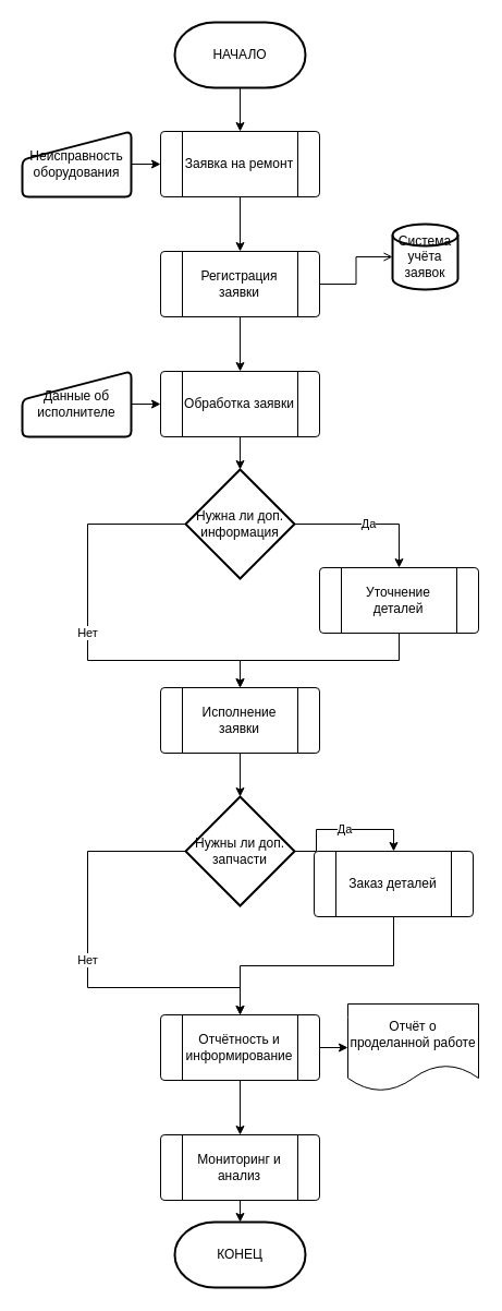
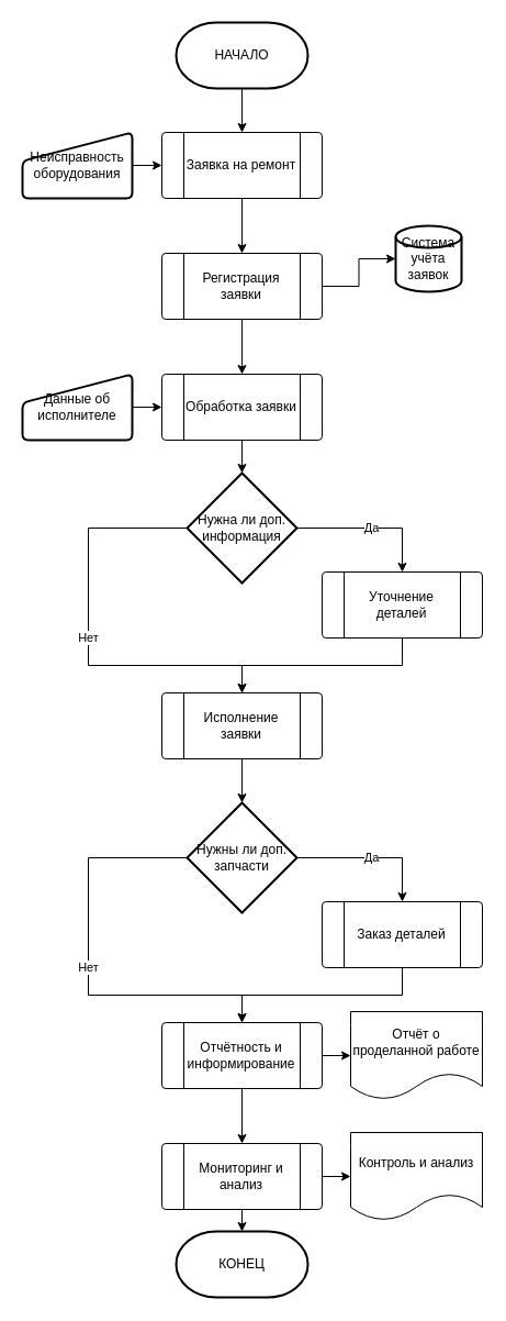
  <mxCell id="0" />
  <mxCell id="1" parent="0" />
  <mxCell id="2" style="edgeStyle=orthogonalEdgeStyle;rounded=0;orthogonalLoop=1;jettySize=auto;html=1;exitX=0.5;exitY=1;exitDx=0;exitDy=0;exitPerimeter=0;entryX=0.5;entryY=0;entryDx=0;entryDy=0;" edge="1" parent="1" source="3" target="5"><mxGeometry relative="1" as="geometry" /></mxCell>
  <mxCell id="3" value="НАЧАЛО" style="strokeWidth=2;html=1;shape=mxgraph.flowchart.terminator;whiteSpace=wrap;" parent="1" vertex="1"><mxGeometry x="160" y="20" width="120" height="60" as="geometry" /></mxCell>
  <mxCell id="4" style="edgeStyle=orthogonalEdgeStyle;rounded=0;orthogonalLoop=1;jettySize=auto;html=1;exitX=0.5;exitY=1;exitDx=0;exitDy=0;entryX=0.5;entryY=0;entryDx=0;entryDy=0;" edge="1" parent="1" source="5" target="9"><mxGeometry relative="1" as="geometry" /></mxCell>
  <mxCell id="5" value="Заявка на ремонт" style="verticalLabelPosition=middle;verticalAlign=middle;html=1;shape=process;whiteSpace=wrap;rounded=1;size=0.14;arcSize=6;labelPosition=center;align=center;" parent="1" vertex="1"><mxGeometry x="147" y="120" width="146" height="60" as="geometry" /></mxCell>
  <mxCell id="6" style="edgeStyle=orthogonalEdgeStyle;rounded=0;orthogonalLoop=1;jettySize=auto;html=1;exitX=1;exitY=0.5;exitDx=0;exitDy=0;entryX=0;entryY=0.5;entryDx=0;entryDy=0;" edge="1" parent="1" source="7" target="5"><mxGeometry relative="1" as="geometry" /></mxCell>
  <mxCell id="7" value="Неисправность оборудования" style="html=1;strokeWidth=2;shape=manualInput;whiteSpace=wrap;rounded=1;size=26;arcSize=11;" parent="1" vertex="1"><mxGeometry x="20" y="120" width="100" height="60" as="geometry" /></mxCell>
  <mxCell id="8" style="edgeStyle=orthogonalEdgeStyle;rounded=0;orthogonalLoop=1;jettySize=auto;html=1;exitX=0.5;exitY=1;exitDx=0;exitDy=0;" edge="1" parent="1" source="9" target="12"><mxGeometry relative="1" as="geometry" /></mxCell>
  <mxCell id="9" value="Регистрация заявки" style="verticalLabelPosition=middle;verticalAlign=middle;html=1;shape=process;whiteSpace=wrap;rounded=1;size=0.14;arcSize=6;labelPosition=center;align=center;" vertex="1" parent="1"><mxGeometry x="147" y="230" width="146" height="60" as="geometry" /></mxCell>
  <mxCell id="10" value="Система учёта заявок" style="strokeWidth=2;html=1;shape=mxgraph.flowchart.database;whiteSpace=wrap;" vertex="1" parent="1"><mxGeometry x="360" y="205" width="60" height="60" as="geometry" /></mxCell>
- <mxCell id="11" style="edgeStyle=orthogonalEdgeStyle;rounded=0;orthogonalLoop=1;jettySize=auto;html=1;exitX=1;exitY=0.5;exitDx=0;exitDy=0;entryX=0;entryY=0.5;entryDx=0;entryDy=0;entryPerimeter=0;endArrow=open;" edge="1" parent="1" source="9" target="10"><mxGeometry relative="1" as="geometry" /></mxCell>
+ <mxCell id="11" style="edgeStyle=orthogonalEdgeStyle;rounded=0;orthogonalLoop=1;jettySize=auto;html=1;exitX=1;exitY=0.5;exitDx=0;exitDy=0;entryX=0;entryY=0.5;entryDx=0;entryDy=0;entryPerimeter=0;" edge="1" parent="1" source="9" target="10"><mxGeometry relative="1" as="geometry" /></mxCell>
  <mxCell id="12" value="Обработка заявки" style="verticalLabelPosition=middle;verticalAlign=middle;html=1;shape=process;whiteSpace=wrap;rounded=1;size=0.14;arcSize=6;labelPosition=center;align=center;" vertex="1" parent="1"><mxGeometry x="147" y="340" width="146" height="60" as="geometry" /></mxCell>
  <mxCell id="13" style="edgeStyle=orthogonalEdgeStyle;rounded=0;orthogonalLoop=1;jettySize=auto;html=1;exitX=1;exitY=0.5;exitDx=0;exitDy=0;entryX=0;entryY=0.5;entryDx=0;entryDy=0;" edge="1" parent="1" source="14" target="12"><mxGeometry relative="1" as="geometry" /></mxCell>
  <mxCell id="14" value="Данные об исполнителе" style="html=1;strokeWidth=2;shape=manualInput;whiteSpace=wrap;rounded=1;size=26;arcSize=11;" vertex="1" parent="1"><mxGeometry x="20" y="340" width="100" height="60" as="geometry" /></mxCell>
  <mxCell id="15" value="Да" style="edgeStyle=orthogonalEdgeStyle;rounded=0;orthogonalLoop=1;jettySize=auto;html=1;exitX=1;exitY=0.5;exitDx=0;exitDy=0;exitPerimeter=0;entryX=0.5;entryY=0;entryDx=0;entryDy=0;" edge="1" parent="1" source="17" target="19"><mxGeometry relative="1" as="geometry" /></mxCell>
  <mxCell id="16" value="Нет" style="edgeStyle=orthogonalEdgeStyle;rounded=0;orthogonalLoop=1;jettySize=auto;html=1;exitX=0;exitY=0.5;exitDx=0;exitDy=0;exitPerimeter=0;entryX=0.5;entryY=0;entryDx=0;entryDy=0;" edge="1" parent="1" source="17" target="21"><mxGeometry relative="1" as="geometry"><mxPoint x="210" y="630" as="targetPoint" /><Array as="points"><mxPoint x="80" y="480" /><mxPoint x="80" y="605" /><mxPoint x="220" y="605" /></Array></mxGeometry></mxCell>
  <mxCell id="17" value="Нужна ли доп. информация" style="strokeWidth=2;html=1;shape=mxgraph.flowchart.decision;whiteSpace=wrap;" vertex="1" parent="1"><mxGeometry x="170" y="430" width="100" height="100" as="geometry" /></mxCell>
  <mxCell id="18" style="edgeStyle=orthogonalEdgeStyle;rounded=0;orthogonalLoop=1;jettySize=auto;html=1;exitX=0.5;exitY=1;exitDx=0;exitDy=0;entryX=0.5;entryY=0;entryDx=0;entryDy=0;" edge="1" parent="1" source="19" target="21"><mxGeometry relative="1" as="geometry"><mxPoint x="220" y="630" as="targetPoint" /></mxGeometry></mxCell>
  <mxCell id="19" value="Уточнение деталей" style="verticalLabelPosition=middle;verticalAlign=middle;html=1;shape=process;whiteSpace=wrap;rounded=1;size=0.14;arcSize=6;labelPosition=center;align=center;" vertex="1" parent="1"><mxGeometry x="293" y="520" width="146" height="60" as="geometry" /></mxCell>
  <mxCell id="20" style="edgeStyle=orthogonalEdgeStyle;rounded=0;orthogonalLoop=1;jettySize=auto;html=1;exitX=0.5;exitY=1;exitDx=0;exitDy=0;entryX=0.5;entryY=0;entryDx=0;entryDy=0;entryPerimeter=0;" edge="1" parent="1" source="12" target="17"><mxGeometry relative="1" as="geometry" /></mxCell>
  <mxCell id="21" value="Исполнение заявки" style="verticalLabelPosition=middle;verticalAlign=middle;html=1;shape=process;whiteSpace=wrap;rounded=1;size=0.14;arcSize=6;labelPosition=center;align=center;" vertex="1" parent="1"><mxGeometry x="147" y="630" width="146" height="60" as="geometry" /></mxCell>
  <mxCell id="22" value="Да" style="edgeStyle=orthogonalEdgeStyle;rounded=0;orthogonalLoop=1;jettySize=auto;html=1;exitX=1;exitY=0.5;exitDx=0;exitDy=0;exitPerimeter=0;entryX=0.5;entryY=0;entryDx=0;entryDy=0;" edge="1" parent="1" source="24" target="26"><mxGeometry relative="1" as="geometry" /></mxCell>
  <mxCell id="23" value="Нет" style="edgeStyle=orthogonalEdgeStyle;rounded=0;orthogonalLoop=1;jettySize=auto;html=1;exitX=0;exitY=0.5;exitDx=0;exitDy=0;exitPerimeter=0;entryX=0.5;entryY=0;entryDx=0;entryDy=0;" edge="1" parent="1" source="24" target="28"><mxGeometry relative="1" as="geometry"><mxPoint x="210" y="930" as="targetPoint" /><Array as="points"><mxPoint x="80" y="780" /><mxPoint x="80" y="905" /><mxPoint x="220" y="905" /></Array></mxGeometry></mxCell>
  <mxCell id="24" value="Нужны ли доп. запчасти" style="strokeWidth=2;html=1;shape=mxgraph.flowchart.decision;whiteSpace=wrap;" vertex="1" parent="1"><mxGeometry x="170" y="730" width="100" height="100" as="geometry" /></mxCell>
  <mxCell id="25" style="edgeStyle=orthogonalEdgeStyle;rounded=0;orthogonalLoop=1;jettySize=auto;html=1;exitX=0.5;exitY=1;exitDx=0;exitDy=0;entryX=0.5;entryY=0;entryDx=0;entryDy=0;" edge="1" parent="1" source="26" target="28"><mxGeometry relative="1" as="geometry"><mxPoint x="220" y="930" as="targetPoint" /></mxGeometry></mxCell>
- <mxCell id="26" value="Заказ деталей" style="verticalLabelPosition=middle;verticalAlign=middle;html=1;shape=process;whiteSpace=wrap;rounded=1;size=0.14;arcSize=6;labelPosition=center;align=center;" vertex="1" parent="1"><mxGeometry x="288" y="780" width="146" height="60" as="geometry" /></mxCell>
+ <mxCell id="26" value="Заказ деталей" style="verticalLabelPosition=middle;verticalAlign=middle;html=1;shape=process;whiteSpace=wrap;rounded=1;size=0.14;arcSize=6;labelPosition=center;align=center;" vertex="1" parent="1"><mxGeometry x="293" y="820" width="146" height="60" as="geometry" /></mxCell>
  <mxCell id="27" style="edgeStyle=orthogonalEdgeStyle;rounded=0;orthogonalLoop=1;jettySize=auto;html=1;exitX=0.5;exitY=1;exitDx=0;exitDy=0;entryX=0.5;entryY=0;entryDx=0;entryDy=0;" edge="1" parent="1" source="28" target="31"><mxGeometry relative="1" as="geometry" /></mxCell>
  <mxCell id="28" value="Отчётность и информирование" style="verticalLabelPosition=middle;verticalAlign=middle;html=1;shape=process;whiteSpace=wrap;rounded=1;size=0.14;arcSize=6;labelPosition=center;align=center;" vertex="1" parent="1"><mxGeometry x="147" y="930" width="146" height="60" as="geometry" /></mxCell>
  <mxCell id="29" style="edgeStyle=orthogonalEdgeStyle;rounded=0;orthogonalLoop=1;jettySize=auto;html=1;exitX=0.5;exitY=1;exitDx=0;exitDy=0;entryX=0.5;entryY=0;entryDx=0;entryDy=0;entryPerimeter=0;" edge="1" parent="1" source="21" target="24"><mxGeometry relative="1" as="geometry" /></mxCell>
  <mxCell id="30" value="Отчёт о проделанной работе" style="shape=document;whiteSpace=wrap;html=1;boundedLbl=1;" vertex="1" parent="1"><mxGeometry x="319" y="920" width="120" height="80" as="geometry" /></mxCell>
  <mxCell id="31" value="Мониторинг и анализ" style="verticalLabelPosition=middle;verticalAlign=middle;html=1;shape=process;whiteSpace=wrap;rounded=1;size=0.14;arcSize=6;labelPosition=center;align=center;" vertex="1" parent="1"><mxGeometry x="147" y="1040" width="146" height="60" as="geometry" /></mxCell>
+ <mxCell id="32" value="Контроль и анализ" style="shape=document;whiteSpace=wrap;html=1;boundedLbl=1;" vertex="1" parent="1"><mxGeometry x="319" y="1030" width="120" height="80" as="geometry" /></mxCell>
  <mxCell id="33" style="edgeStyle=orthogonalEdgeStyle;rounded=0;orthogonalLoop=1;jettySize=auto;html=1;exitX=1;exitY=0.5;exitDx=0;exitDy=0;entryX=0;entryY=0.5;entryDx=0;entryDy=0;" edge="1" parent="1" source="28" target="30"><mxGeometry relative="1" as="geometry"><mxPoint x="336" y="961" as="targetPoint" /></mxGeometry></mxCell>
+ <mxCell id="34" style="edgeStyle=orthogonalEdgeStyle;rounded=0;orthogonalLoop=1;jettySize=auto;html=1;exitX=1;exitY=0.5;exitDx=0;exitDy=0;" edge="1" parent="1" source="31" target="32"><mxGeometry relative="1" as="geometry" /></mxCell>
  <mxCell id="35" value="КОНЕЦ" style="strokeWidth=2;html=1;shape=mxgraph.flowchart.terminator;whiteSpace=wrap;" vertex="1" parent="1"><mxGeometry x="160" y="1120" width="120" height="60" as="geometry" /></mxCell>
  <mxCell id="36" style="edgeStyle=orthogonalEdgeStyle;rounded=0;orthogonalLoop=1;jettySize=auto;html=1;exitX=0.5;exitY=1;exitDx=0;exitDy=0;entryX=0.5;entryY=0;entryDx=0;entryDy=0;entryPerimeter=0;" edge="1" parent="1" source="31" target="35"><mxGeometry relative="1" as="geometry" /></mxCell>
